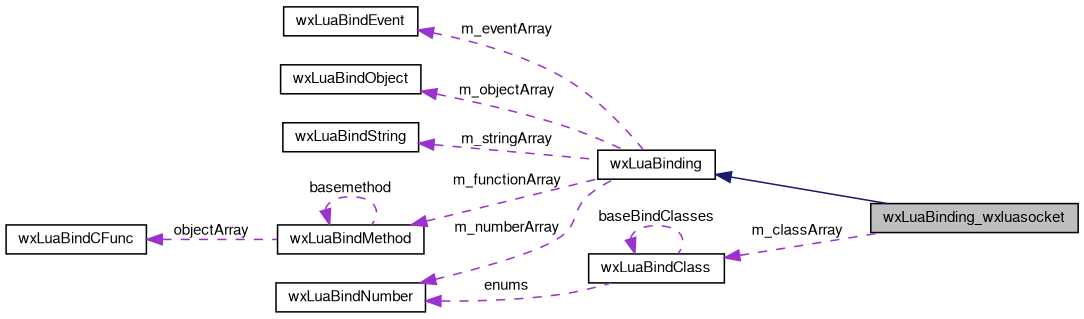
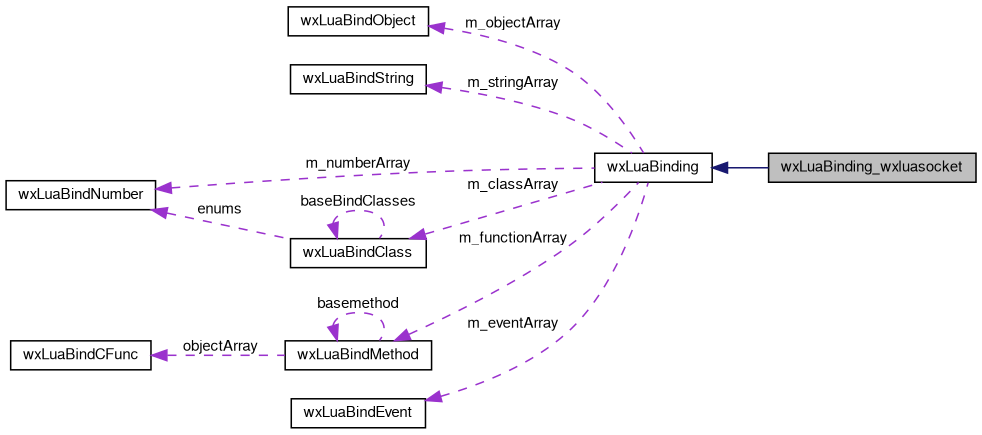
  digraph {
    rankdir=LR
    node [color=black fillcolor=white fontname=FreeSans fontsize=10 shape=record style=filled]
    edge [color=darkorchid3 dir=back fontname=FreeSans fontsize=10 labelfontname=FreeSans labelfontsize=10 style=dashed]
    n1 [fillcolor=grey75 fontcolor=black height=0.2 label=wxLuaBinding_wxluasocket width=0.4]
    n2 [height=0.2 label=wxLuaBinding width=0.4]
    n3 [height=0.2 label=wxLuaBindObject width=0.4]
    n4 [height=0.2 label=wxLuaBindString width=0.4]
    n5 [height=0.2 label=wxLuaBindNumber width=0.4]
    n6 [height=0.2 label=wxLuaBindClass width=0.4]
    n7 [height=0.2 label=wxLuaBindMethod width=0.4]
    n8 [height=0.2 label=wxLuaBindCFunc width=0.4]
    n9 [height=0.2 label=wxLuaBindEvent width=0.4]
    n2 -> n1 [color=midnightblue style=solid]
    n3 -> n2 [label=m_objectArray]
    n4 -> n2 [label=m_stringArray]
    n5 -> n2 [label=m_numberArray]
    n5 -> n6 [label=enums]
-   n6 -> n1 [label=m_classArray]
+   n6 -> n2 [label=m_classArray]
    n6 -> n6 [label=baseBindClasses]
    n7 -> n2 [label=m_functionArray]
    n7 -> n7 [label=basemethod]
    n8 -> n7 [label=objectArray]
    n9 -> n2 [label=m_eventArray]
  }
